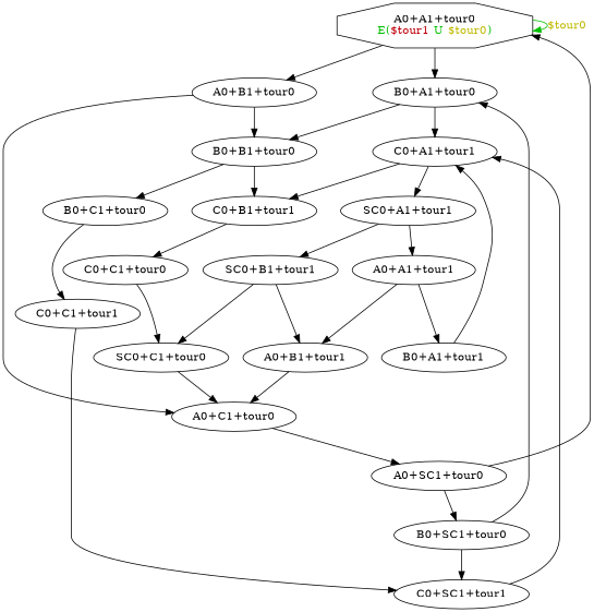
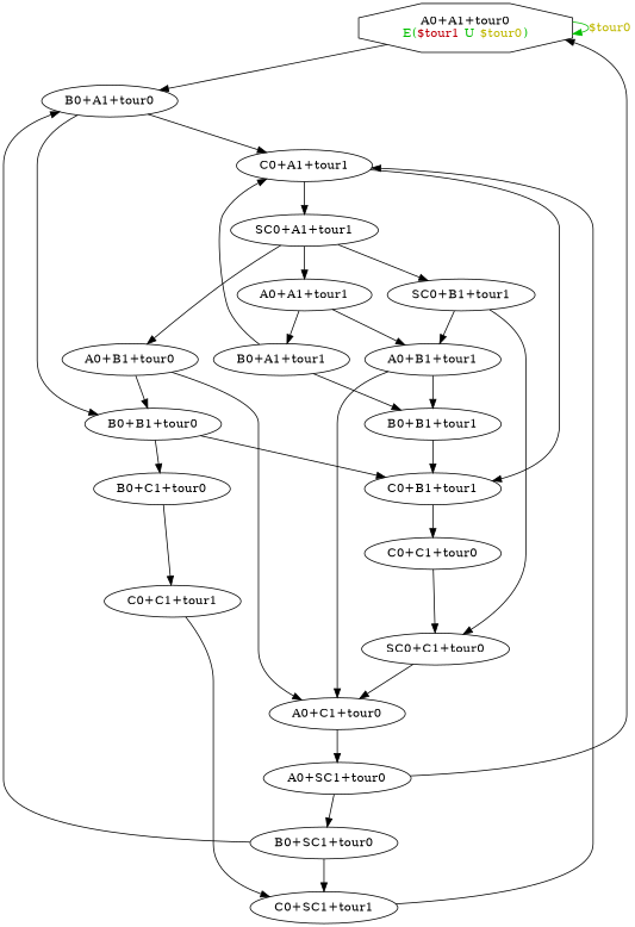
  digraph {
    n1 [label=<A0+A1+tour0<BR/><FONT COLOR="0.32999983 1 0.75">E(<FONT COLOR="0.9899999 1 0.75">$tour1</FONT> U <FONT COLOR="0.15999985 1 0.75">$tour0</FONT>)</FONT>> shape=octagon]
    n2 [label=<B0+A1+tour0>]
    n3 [label=<A0+B1+tour0>]
    n4 [label=<C0+A1+tour1>]
    n5 [label=<B0+B1+tour0>]
    n6 [label=<A0+C1+tour0>]
    n7 [label=<SC0+A1+tour1>]
    n8 [label=<C0+B1+tour1>]
    n9 [label=<B0+C1+tour0>]
    n10 [label=<A0+A1+tour1>]
    n11 [label=<SC0+B1+tour1>]
    n12 [label=<C0+C1+tour0>]
    n13 [label=<B0+A1+tour1>]
    n14 [label=<A0+B1+tour1>]
    n15 [label=<SC0+C1+tour0>]
+   n16 [label=<B0+B1+tour1>]
    n17 [label=<C0+C1+tour1>]
    n18 [label=<A0+SC1+tour0>]
    n19 [label=<B0+SC1+tour0>]
    n20 [label=<C0+SC1+tour1>]
    n1 -> n1 [color="0.32999983 1 0.75" label=<<FONT COLOR="0.15999985 1 0.75">$tour0</FONT>>]
    n1 -> n2
-   n1 -> n3
+   n7 -> n3
    n2 -> n4
    n2 -> n5
    n3 -> n5
    n3 -> n6
    n4 -> n7
    n4 -> n8
    n5 -> n8
    n5 -> n9
    n6 -> n18
    n7 -> n10
    n7 -> n11
    n8 -> n12
    n9 -> n17
    n10 -> n13
    n10 -> n14
    n11 -> n14
    n11 -> n15
    n12 -> n15
    n13 -> n4
+   n13 -> n16
    n14 -> n6
+   n14 -> n16
    n15 -> n6
+   n16 -> n8
    n17 -> n20
    n18 -> n1
    n18 -> n19
    n19 -> n2
    n19 -> n20
    n20 -> n4
  }
